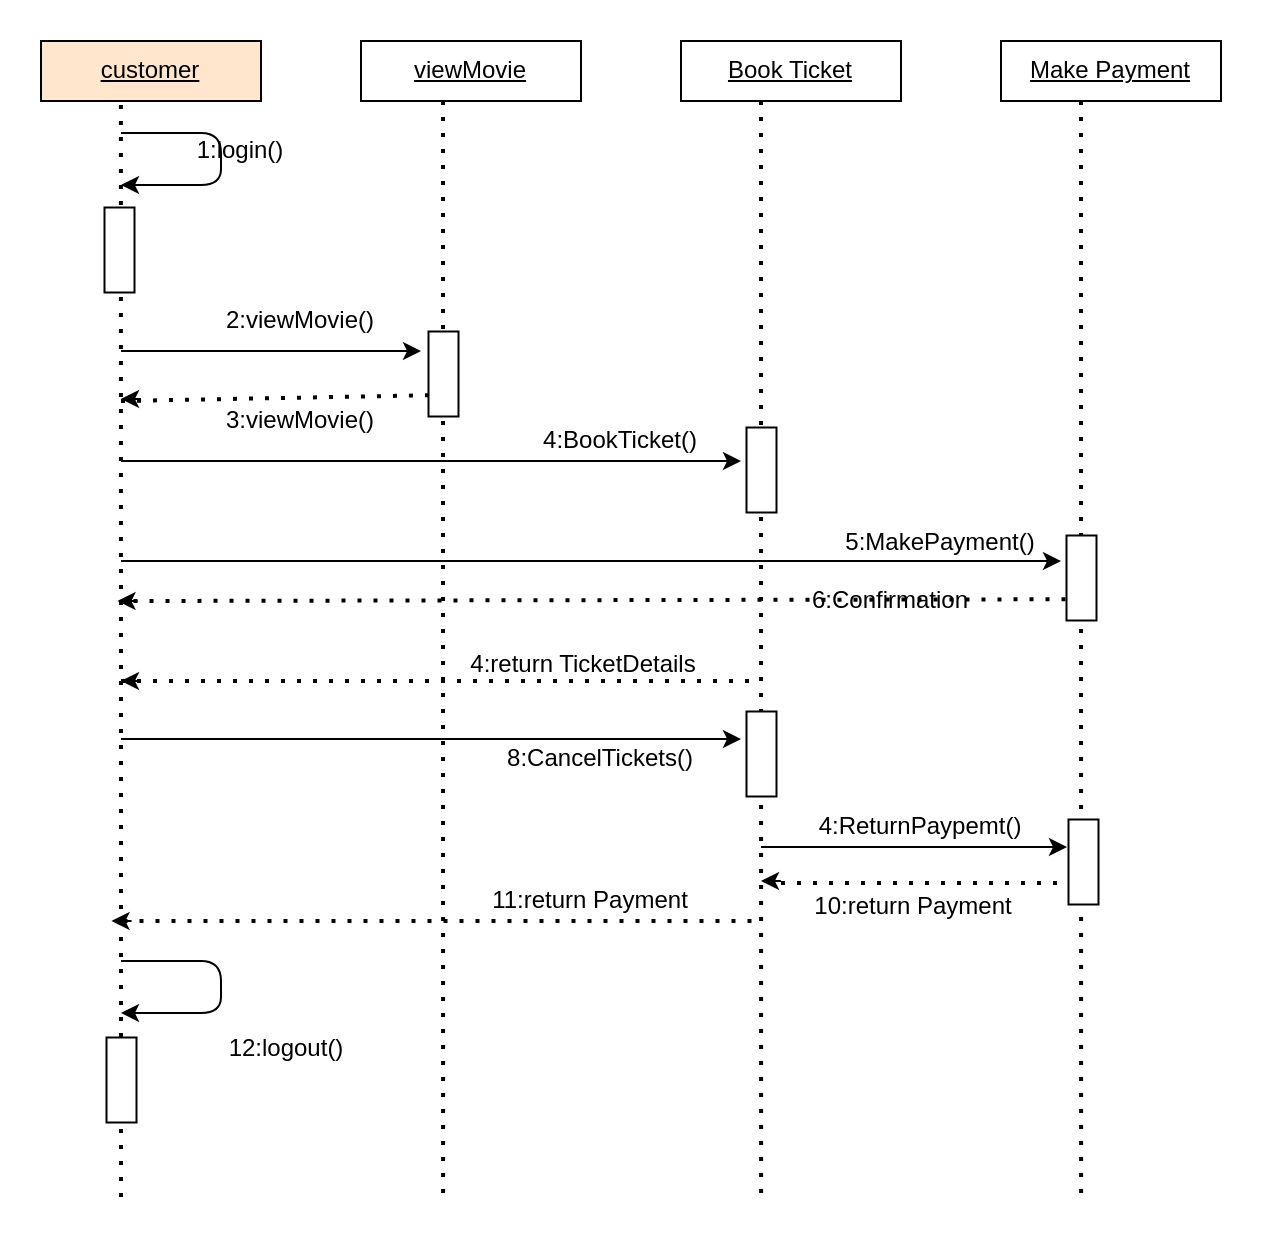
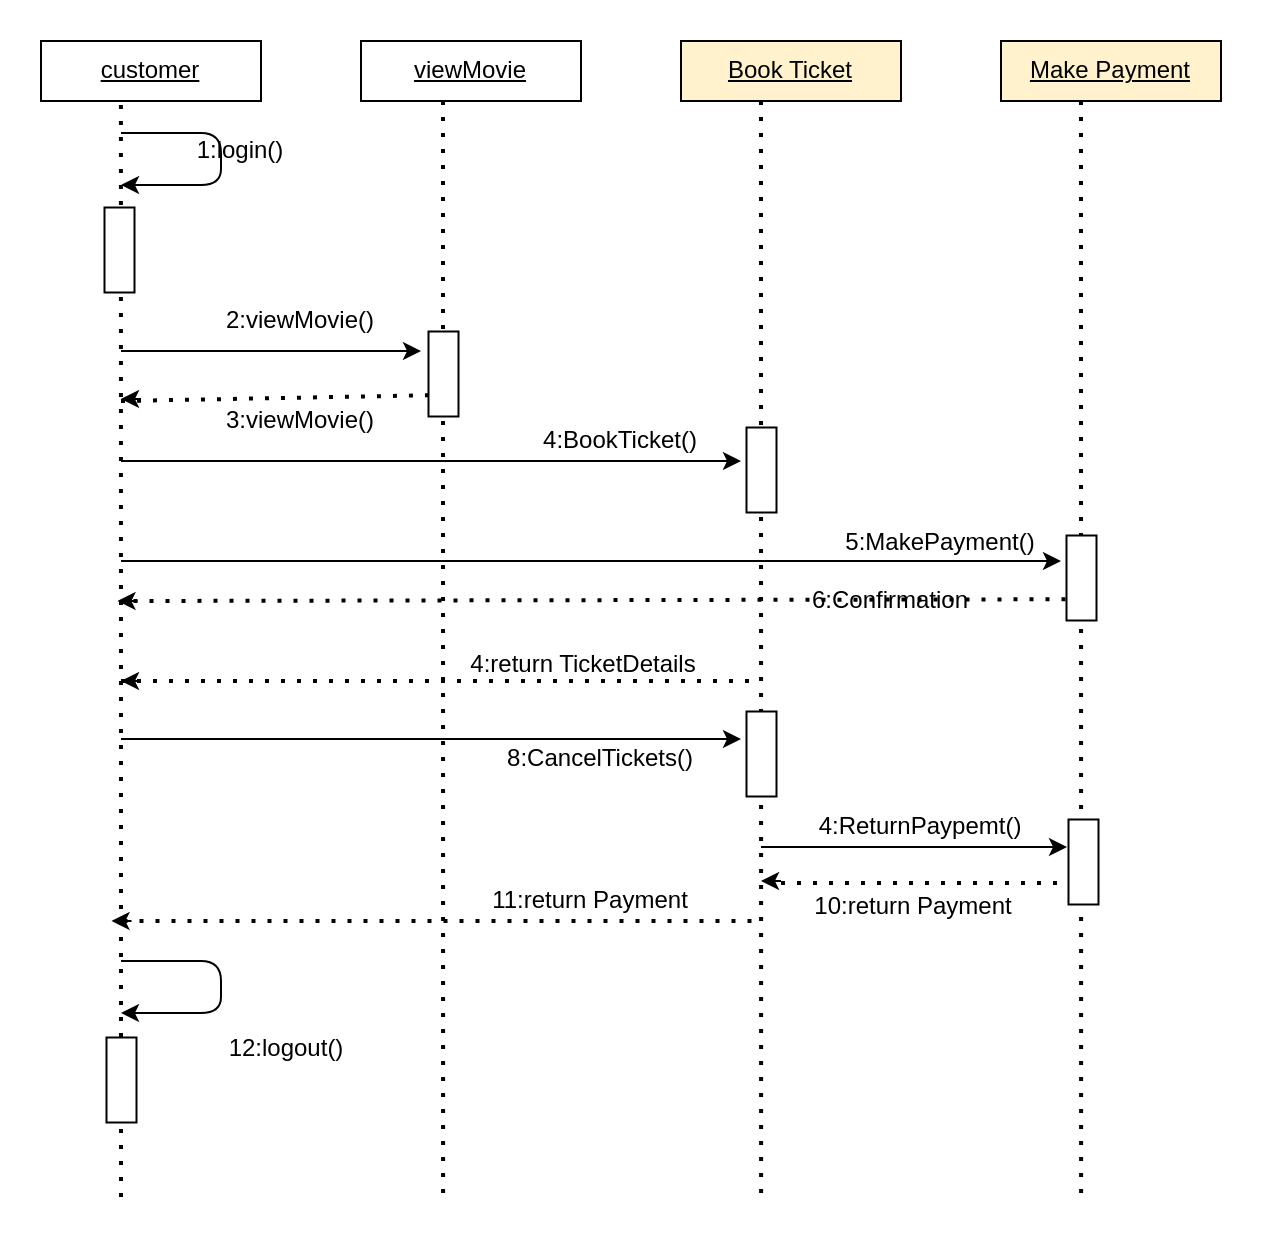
  <mxCell id="0" />
  <mxCell id="1" parent="0" />
- <mxCell id="2" value="&lt;u&gt;customer&lt;/u&gt;" style="rounded=0;whiteSpace=wrap;html=1;fillColor=#ffe6cc;" vertex="1" parent="1"><mxGeometry x="20" y="20" width="110" height="30" as="geometry" /></mxCell>
+ <mxCell id="2" value="&lt;u&gt;customer&lt;/u&gt;" style="rounded=0;whiteSpace=wrap;html=1;" vertex="1" parent="1"><mxGeometry x="20" y="20" width="110" height="30" as="geometry" /></mxCell>
  <mxCell id="3" value="viewMovie" style="rounded=0;whiteSpace=wrap;html=1;fontStyle=4" vertex="1" parent="1"><mxGeometry x="180" y="20" width="110" height="30" as="geometry" /></mxCell>
- <mxCell id="4" value="Book Ticket" style="rounded=0;whiteSpace=wrap;html=1;fontStyle=4" vertex="1" parent="1"><mxGeometry x="340" y="20" width="110" height="30" as="geometry" /></mxCell>
- <mxCell id="5" value="Make Payment" style="rounded=0;whiteSpace=wrap;html=1;fontStyle=4" vertex="1" parent="1"><mxGeometry x="500" y="20" width="110" height="30" as="geometry" /></mxCell>
+ <mxCell id="4" value="Book Ticket" style="rounded=0;whiteSpace=wrap;html=1;fontStyle=4;fillColor=#fff2cc;" vertex="1" parent="1"><mxGeometry x="340" y="20" width="110" height="30" as="geometry" /></mxCell>
+ <mxCell id="5" value="Make Payment" style="rounded=0;whiteSpace=wrap;html=1;fontStyle=4;fillColor=#fff2cc;" vertex="1" parent="1"><mxGeometry x="500" y="20" width="110" height="30" as="geometry" /></mxCell>
  <mxCell id="6" value="" style="endArrow=none;dashed=1;html=1;dashPattern=1 3;strokeWidth=2;exitX=0.345;exitY=1.067;exitDx=0;exitDy=0;exitPerimeter=0;" edge="1" parent="1"><mxGeometry width="50" height="50" relative="1" as="geometry"><mxPoint x="59.95" y="52.01" as="sourcePoint" /><mxPoint x="60" y="600" as="targetPoint" /></mxGeometry></mxCell>
  <mxCell id="7" value="" style="endArrow=none;dashed=1;html=1;dashPattern=1 3;strokeWidth=2;exitX=0.345;exitY=1.067;exitDx=0;exitDy=0;exitPerimeter=0;" edge="1" parent="1"><mxGeometry width="50" height="50" relative="1" as="geometry"><mxPoint x="540" y="50" as="sourcePoint" /><mxPoint x="540.05" y="597.99" as="targetPoint" /></mxGeometry></mxCell>
  <mxCell id="8" value="" style="endArrow=none;dashed=1;html=1;dashPattern=1 3;strokeWidth=2;exitX=0.345;exitY=1.067;exitDx=0;exitDy=0;exitPerimeter=0;" edge="1" parent="1"><mxGeometry width="50" height="50" relative="1" as="geometry"><mxPoint x="380" y="50" as="sourcePoint" /><mxPoint x="380.05" y="597.99" as="targetPoint" /></mxGeometry></mxCell>
  <mxCell id="9" value="" style="endArrow=none;dashed=1;html=1;dashPattern=1 3;strokeWidth=2;exitX=0.345;exitY=1.067;exitDx=0;exitDy=0;exitPerimeter=0;" edge="1" parent="1"><mxGeometry width="50" height="50" relative="1" as="geometry"><mxPoint x="221" y="50" as="sourcePoint" /><mxPoint x="221.05" y="597.99" as="targetPoint" /></mxGeometry></mxCell>
  <mxCell id="10" value="" style="rounded=0;whiteSpace=wrap;html=1;rotation=90;" vertex="1" parent="1"><mxGeometry x="38" y="117" width="42.5" height="15" as="geometry" /></mxCell>
  <mxCell id="11" value="" style="endArrow=classic;html=1;" edge="1" parent="1"><mxGeometry width="50" height="50" relative="1" as="geometry"><mxPoint x="60" y="66" as="sourcePoint" /><mxPoint x="60" y="92" as="targetPoint" /><Array as="points"><mxPoint x="110" y="66" /><mxPoint x="110" y="92" /></Array></mxGeometry></mxCell>
  <mxCell id="12" value="" style="endArrow=classic;html=1;" edge="1" parent="1"><mxGeometry width="50" height="50" relative="1" as="geometry"><mxPoint x="60" y="175" as="sourcePoint" /><mxPoint x="210" y="175" as="targetPoint" /></mxGeometry></mxCell>
  <mxCell id="13" value="" style="rounded=0;whiteSpace=wrap;html=1;rotation=90;" vertex="1" parent="1"><mxGeometry x="200" y="179" width="42.5" height="15" as="geometry" /></mxCell>
  <mxCell id="14" value="" style="endArrow=classic;html=1;" edge="1" parent="1"><mxGeometry width="50" height="50" relative="1" as="geometry"><mxPoint x="70" y="199" as="sourcePoint" /><mxPoint x="60" y="199" as="targetPoint" /></mxGeometry></mxCell>
  <mxCell id="15" value="" style="endArrow=none;dashed=1;html=1;dashPattern=1 3;strokeWidth=2;entryX=0.75;entryY=1;entryDx=0;entryDy=0;" edge="1" parent="1"><mxGeometry width="50" height="50" relative="1" as="geometry"><mxPoint x="60" y="200" as="sourcePoint" /><mxPoint x="213.75" y="197.125" as="targetPoint" /></mxGeometry></mxCell>
  <mxCell id="16" value="1:login()" style="text;html=1;strokeColor=none;fillColor=none;align=center;verticalAlign=middle;whiteSpace=wrap;rounded=0;" vertex="1" parent="1"><mxGeometry x="90" y="65" width="60" height="20" as="geometry" /></mxCell>
  <mxCell id="17" value="" style="rounded=0;whiteSpace=wrap;html=1;rotation=90;" vertex="1" parent="1"><mxGeometry x="359" y="227" width="42.5" height="15" as="geometry" /></mxCell>
  <mxCell id="18" value="" style="endArrow=classic;html=1;" edge="1" parent="1"><mxGeometry width="50" height="50" relative="1" as="geometry"><mxPoint x="60" y="230" as="sourcePoint" /><mxPoint x="370" y="230" as="targetPoint" /></mxGeometry></mxCell>
  <mxCell id="19" value="" style="endArrow=none;dashed=1;html=1;dashPattern=1 3;strokeWidth=2;entryX=0.75;entryY=1;entryDx=0;entryDy=0;" edge="1" parent="1" target="20"><mxGeometry width="50" height="50" relative="1" as="geometry"><mxPoint x="66.25" y="300" as="sourcePoint" /><mxPoint x="376.25" y="300" as="targetPoint" /></mxGeometry></mxCell>
  <mxCell id="20" value="" style="rounded=0;whiteSpace=wrap;html=1;rotation=90;" vertex="1" parent="1"><mxGeometry x="519" y="281" width="42.5" height="15" as="geometry" /></mxCell>
  <mxCell id="21" value="" style="endArrow=classic;html=1;" edge="1" parent="1"><mxGeometry width="50" height="50" relative="1" as="geometry"><mxPoint x="68.25" y="300" as="sourcePoint" /><mxPoint x="58.25" y="300" as="targetPoint" /></mxGeometry></mxCell>
  <mxCell id="22" value="" style="endArrow=classic;html=1;" edge="1" parent="1"><mxGeometry width="50" height="50" relative="1" as="geometry"><mxPoint x="60" y="280" as="sourcePoint" /><mxPoint x="530" y="280" as="targetPoint" /></mxGeometry></mxCell>
  <mxCell id="23" value="" style="endArrow=none;dashed=1;html=1;dashPattern=1 3;strokeWidth=2;" edge="1" parent="1"><mxGeometry width="50" height="50" relative="1" as="geometry"><mxPoint x="60" y="340" as="sourcePoint" /><mxPoint x="380" y="340" as="targetPoint" /></mxGeometry></mxCell>
  <mxCell id="24" value="" style="endArrow=classic;html=1;" edge="1" parent="1"><mxGeometry width="50" height="50" relative="1" as="geometry"><mxPoint x="70" y="340" as="sourcePoint" /><mxPoint x="60" y="340" as="targetPoint" /></mxGeometry></mxCell>
  <mxCell id="25" value="" style="rounded=0;whiteSpace=wrap;html=1;rotation=90;" vertex="1" parent="1"><mxGeometry x="359" y="369" width="42.5" height="15" as="geometry" /></mxCell>
  <mxCell id="26" value="" style="endArrow=classic;html=1;" edge="1" parent="1"><mxGeometry width="50" height="50" relative="1" as="geometry"><mxPoint x="60" y="369" as="sourcePoint" /><mxPoint x="370" y="369" as="targetPoint" /></mxGeometry></mxCell>
  <mxCell id="27" value="" style="endArrow=classic;html=1;" edge="1" parent="1"><mxGeometry width="50" height="50" relative="1" as="geometry"><mxPoint x="380" y="423" as="sourcePoint" /><mxPoint x="533" y="423" as="targetPoint" /></mxGeometry></mxCell>
  <mxCell id="28" value="" style="rounded=0;whiteSpace=wrap;html=1;rotation=90;" vertex="1" parent="1"><mxGeometry x="520" y="423" width="42.5" height="15" as="geometry" /></mxCell>
  <mxCell id="29" value="" style="endArrow=classic;html=1;" edge="1" parent="1"><mxGeometry width="50" height="50" relative="1" as="geometry"><mxPoint x="390" y="440" as="sourcePoint" /><mxPoint x="380" y="440" as="targetPoint" /></mxGeometry></mxCell>
  <mxCell id="30" value="" style="endArrow=none;dashed=1;html=1;dashPattern=1 3;strokeWidth=2;" edge="1" parent="1"><mxGeometry width="50" height="50" relative="1" as="geometry"><mxPoint x="390" y="441" as="sourcePoint" /><mxPoint x="530" y="441" as="targetPoint" /></mxGeometry></mxCell>
  <mxCell id="31" value="" style="endArrow=none;dashed=1;html=1;dashPattern=1 3;strokeWidth=2;" edge="1" parent="1"><mxGeometry width="50" height="50" relative="1" as="geometry"><mxPoint x="61.25" y="460" as="sourcePoint" /><mxPoint x="381.25" y="460" as="targetPoint" /></mxGeometry></mxCell>
  <mxCell id="32" value="" style="endArrow=classic;html=1;" edge="1" parent="1"><mxGeometry width="50" height="50" relative="1" as="geometry"><mxPoint x="65.25" y="460" as="sourcePoint" /><mxPoint x="55.25" y="460" as="targetPoint" /></mxGeometry></mxCell>
  <mxCell id="33" value="" style="endArrow=classic;html=1;" edge="1" parent="1"><mxGeometry width="50" height="50" relative="1" as="geometry"><mxPoint x="60" y="480" as="sourcePoint" /><mxPoint x="60" y="506" as="targetPoint" /><Array as="points"><mxPoint x="110" y="480" /><mxPoint x="110" y="506" /></Array></mxGeometry></mxCell>
  <mxCell id="34" value="" style="rounded=0;whiteSpace=wrap;html=1;rotation=90;" vertex="1" parent="1"><mxGeometry x="39" y="532" width="42.5" height="15" as="geometry" /></mxCell>
  <mxCell id="35" value="2:viewMovie()" style="text;html=1;strokeColor=none;fillColor=none;align=center;verticalAlign=middle;whiteSpace=wrap;rounded=0;" vertex="1" parent="1"><mxGeometry x="120" y="150" width="60" height="20" as="geometry" /></mxCell>
  <mxCell id="36" value="3:viewMovie()" style="text;html=1;strokeColor=none;fillColor=none;align=center;verticalAlign=middle;whiteSpace=wrap;rounded=0;" vertex="1" parent="1"><mxGeometry x="120" y="200" width="60" height="20" as="geometry" /></mxCell>
  <mxCell id="37" value="4:BookTicket()" style="text;html=1;strokeColor=none;fillColor=none;align=center;verticalAlign=middle;whiteSpace=wrap;rounded=0;" vertex="1" parent="1"><mxGeometry x="280" y="210" width="60" height="20" as="geometry" /></mxCell>
  <mxCell id="38" value="5:MakePayment()" style="text;html=1;strokeColor=none;fillColor=none;align=center;verticalAlign=middle;whiteSpace=wrap;rounded=0;" vertex="1" parent="1"><mxGeometry x="440" y="261" width="60" height="20" as="geometry" /></mxCell>
  <mxCell id="39" value="6:Confirmation" style="text;html=1;strokeColor=none;fillColor=none;align=center;verticalAlign=middle;whiteSpace=wrap;rounded=0;" vertex="1" parent="1"><mxGeometry x="415" y="290" width="60" height="20" as="geometry" /></mxCell>
  <mxCell id="40" value="4:return TicketDetails" style="text;html=1;strokeColor=none;fillColor=none;align=center;verticalAlign=middle;whiteSpace=wrap;rounded=0;" vertex="1" parent="1"><mxGeometry x="230" y="322" width="123" height="20" as="geometry" /></mxCell>
  <mxCell id="41" value="8:CancelTickets()" style="text;html=1;strokeColor=none;fillColor=none;align=center;verticalAlign=middle;whiteSpace=wrap;rounded=0;" vertex="1" parent="1"><mxGeometry x="270" y="369" width="60" height="20" as="geometry" /></mxCell>
  <mxCell id="42" value="4:ReturnPaypemt()" style="text;html=1;strokeColor=none;fillColor=none;align=center;verticalAlign=middle;whiteSpace=wrap;rounded=0;" vertex="1" parent="1"><mxGeometry x="430" y="403" width="60" height="20" as="geometry" /></mxCell>
  <mxCell id="43" value="10:return Payment" style="text;html=1;strokeColor=none;fillColor=none;align=center;verticalAlign=middle;whiteSpace=wrap;rounded=0;" vertex="1" parent="1"><mxGeometry x="406" y="443" width="101" height="20" as="geometry" /></mxCell>
  <mxCell id="44" value="11:return Payment" style="text;html=1;strokeColor=none;fillColor=none;align=center;verticalAlign=middle;whiteSpace=wrap;rounded=0;" vertex="1" parent="1"><mxGeometry x="230" y="440" width="130" height="20" as="geometry" /></mxCell>
  <mxCell id="45" value="12:logout()" style="text;html=1;strokeColor=none;fillColor=none;align=center;verticalAlign=middle;whiteSpace=wrap;rounded=0;" vertex="1" parent="1"><mxGeometry x="113" y="514" width="60" height="20" as="geometry" /></mxCell>
